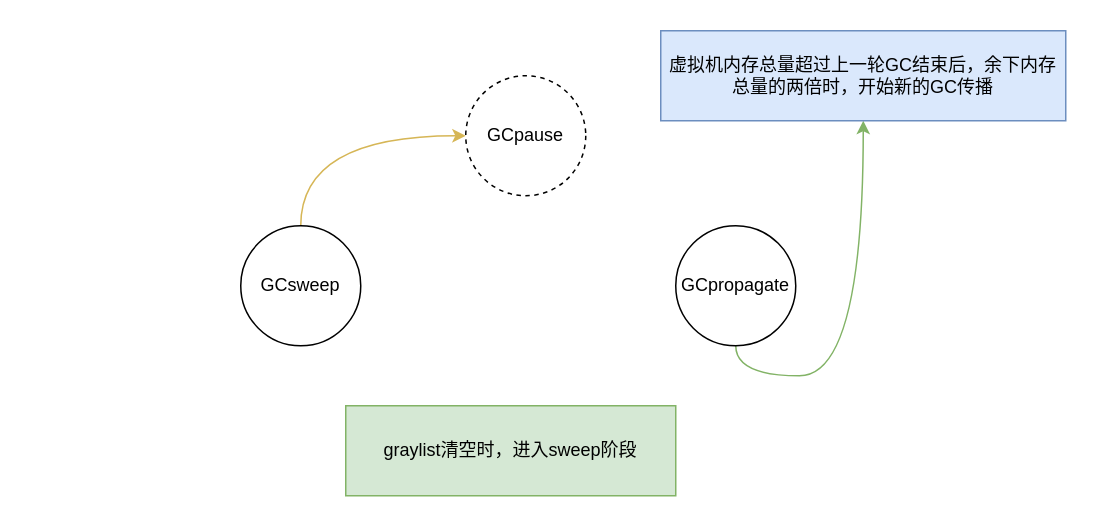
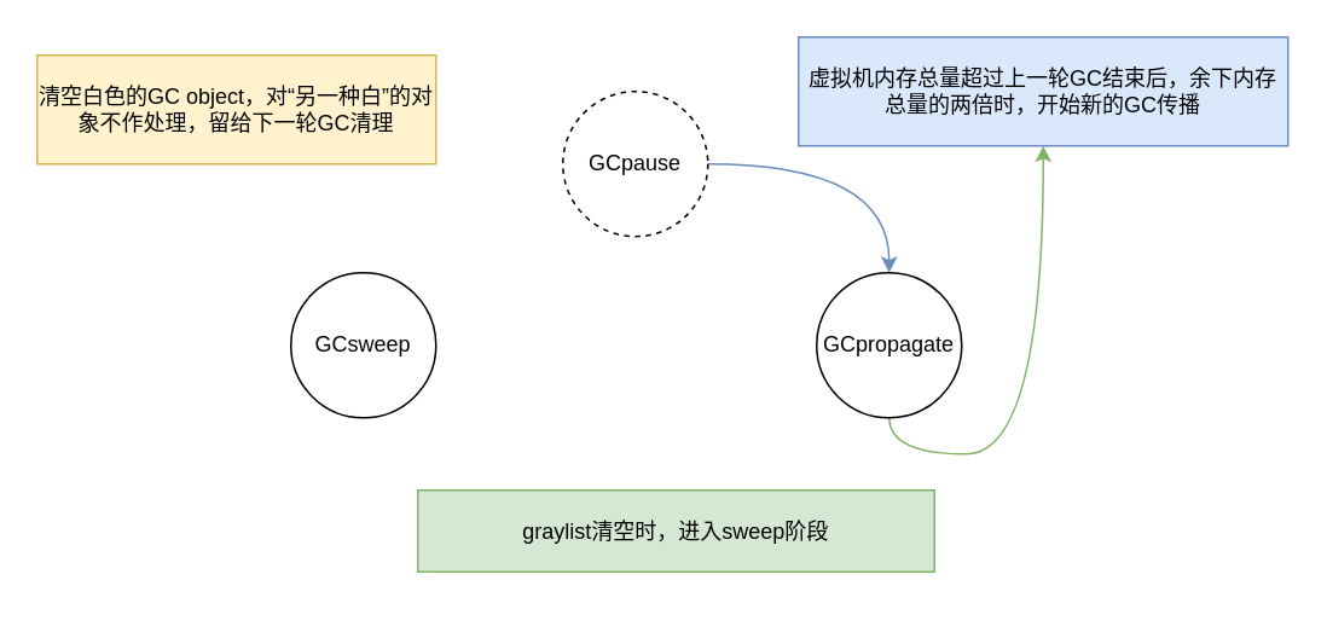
  <mxCell id="0" />
  <mxCell id="1" parent="0" />
+ <mxCell id="2" style="edgeStyle=orthogonalEdgeStyle;rounded=0;orthogonalLoop=1;jettySize=auto;html=1;entryX=0.5;entryY=0;entryDx=0;entryDy=0;curved=1;fillColor=#dae8fc;strokeColor=#6c8ebf;" edge="1" parent="1" source="3" target="5"><mxGeometry relative="1" as="geometry"><Array as="points"><mxPoint x="490" y="90" /></Array></mxGeometry></mxCell>
  <mxCell id="3" value="GCpause" style="ellipse;whiteSpace=wrap;html=1;aspect=fixed;dashed=1;" vertex="1" parent="1"><mxGeometry x="310" y="50" width="80" height="80" as="geometry" /></mxCell>
  <mxCell id="4" style="edgeStyle=orthogonalEdgeStyle;rounded=0;orthogonalLoop=1;jettySize=auto;html=1;exitX=0.5;exitY=1;exitDx=0;exitDy=0;curved=1;fillColor=#d5e8d4;strokeColor=#82b366;" edge="1" parent="1" source="5" target="8"><mxGeometry relative="1" as="geometry"><mxPoint x="390" y="280" as="targetPoint" /></mxGeometry></mxCell>
  <mxCell id="5" value="GCpropagate" style="ellipse;whiteSpace=wrap;html=1;aspect=fixed;" vertex="1" parent="1"><mxGeometry x="450" y="150" width="80" height="80" as="geometry" /></mxCell>
- <mxCell id="6" style="edgeStyle=orthogonalEdgeStyle;rounded=0;orthogonalLoop=1;jettySize=auto;html=1;exitX=0.5;exitY=0;exitDx=0;exitDy=0;entryX=0;entryY=0.5;entryDx=0;entryDy=0;curved=1;fillColor=#fff2cc;strokeColor=#d6b656;" edge="1" parent="1" source="7" target="3"><mxGeometry relative="1" as="geometry" /></mxCell>
  <mxCell id="7" value="GCsweep" style="ellipse;whiteSpace=wrap;html=1;aspect=fixed;" vertex="1" parent="1"><mxGeometry x="160" y="150" width="80" height="80" as="geometry" /></mxCell>
  <mxCell id="8" value="虚拟机内存总量超过上一轮GC结束后，余下内存总量的两倍时，开始新的GC传播" style="rounded=0;whiteSpace=wrap;html=1;fillColor=#dae8fc;strokeColor=#6c8ebf;" vertex="1" parent="1"><mxGeometry x="440" y="20" width="270" height="60" as="geometry" /></mxCell>
- <mxCell id="9" value="graylist清空时，进入sweep阶段" style="rounded=0;whiteSpace=wrap;html=1;fillColor=#d5e8d4;strokeColor=#82b366;" vertex="1" parent="1"><mxGeometry x="230" y="270" width="220" height="60" as="geometry" /></mxCell>
+ <mxCell id="9" value="graylist清空时，进入sweep阶段" style="rounded=0;whiteSpace=wrap;html=1;fillColor=#d5e8d4;strokeColor=#82b366;" vertex="1" parent="1"><mxGeometry x="230" y="270" width="285" height="45" as="geometry" /></mxCell>
+ <mxCell id="10" value="清空白色的GC object，对“另一种白”的对象不作处理，留给下一轮GC清理" style="rounded=0;whiteSpace=wrap;html=1;fillColor=#fff2cc;strokeColor=#d6b656;" vertex="1" parent="1"><mxGeometry x="20" y="30" width="220" height="60" as="geometry" /></mxCell>
